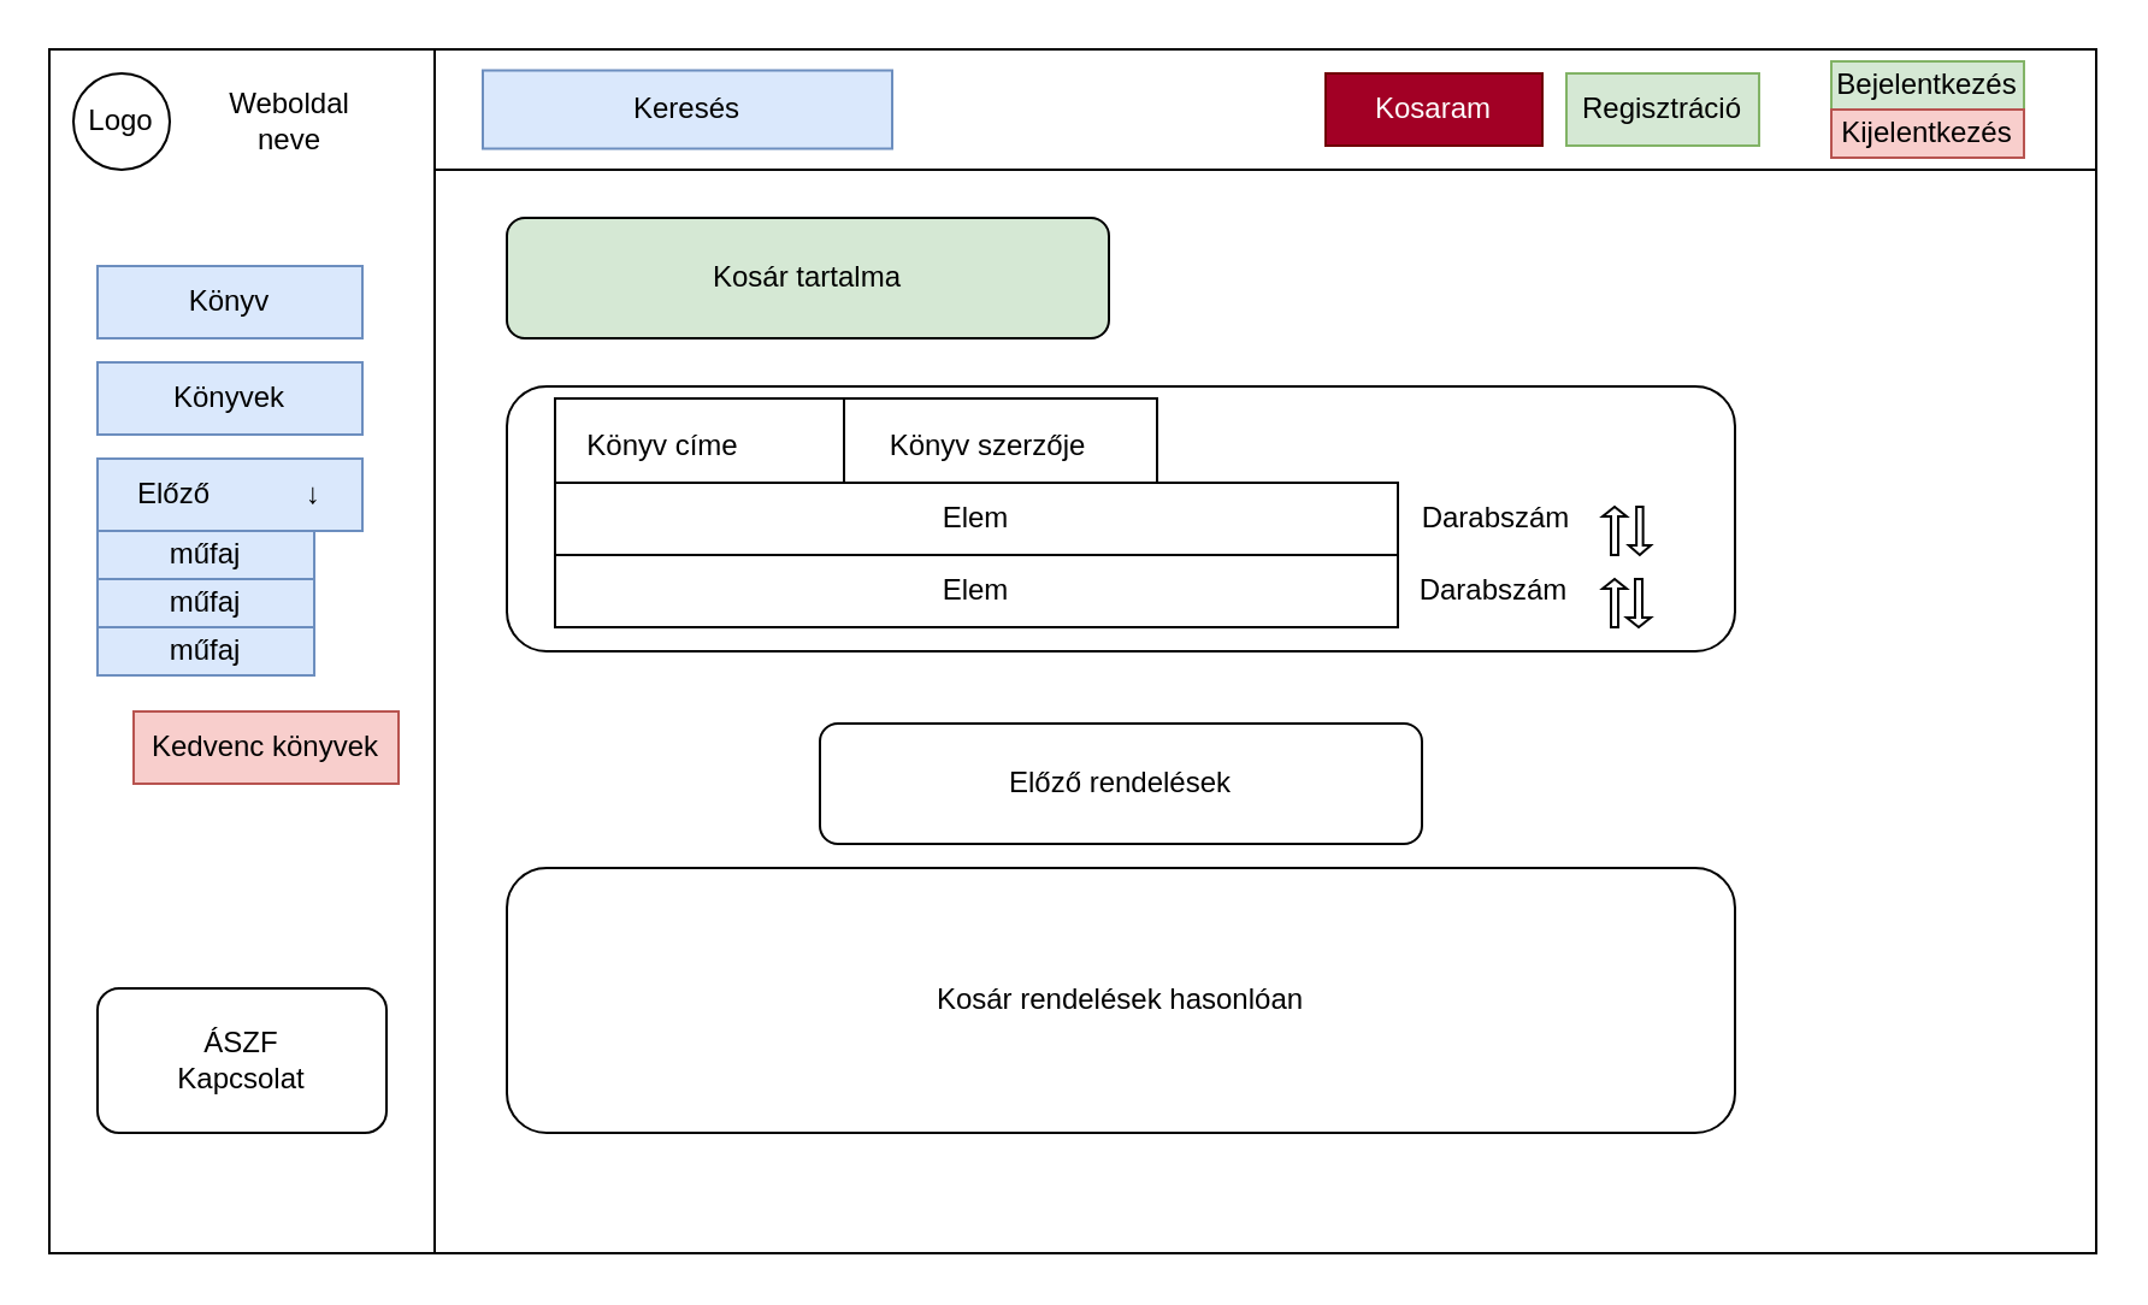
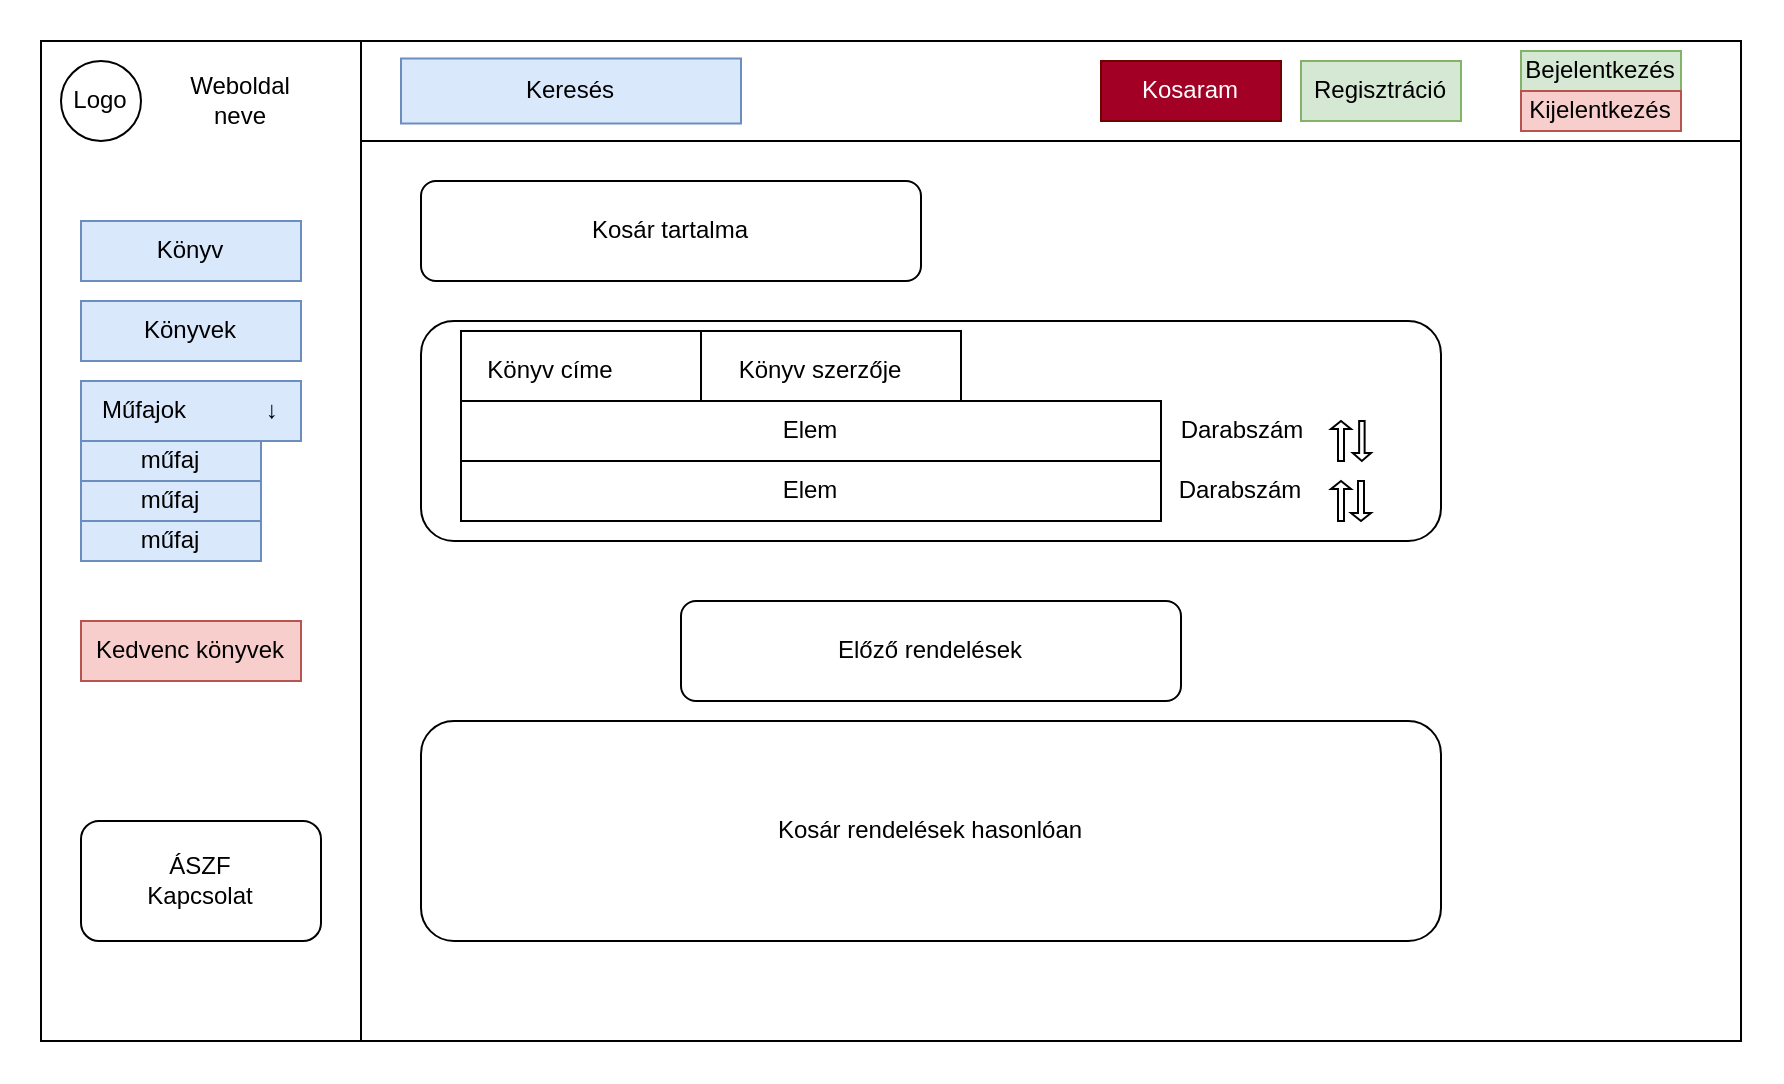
  <mxCell id="0" />
  <mxCell id="1" parent="0" />
  <mxCell id="2" value="" style="rounded=0;whiteSpace=wrap;html=1;" parent="1" vertex="1"><mxGeometry width="850" height="500" as="geometry" x="20" y="20" /></mxCell>
  <mxCell id="3" value="" style="rounded=1;whiteSpace=wrap;html=1;" vertex="1" parent="1"><mxGeometry x="210" y="160" width="510" height="110" as="geometry" /></mxCell>
  <mxCell id="4" value="" style="rounded=0;whiteSpace=wrap;html=1;" vertex="1" parent="1"><mxGeometry x="230" y="165" width="250" height="35" as="geometry" /></mxCell>
  <mxCell id="5" value="" style="rounded=0;whiteSpace=wrap;html=1;" parent="1" vertex="1"><mxGeometry width="160" height="500" as="geometry" x="20" y="20" /></mxCell>
  <mxCell id="6" value="" style="rounded=0;whiteSpace=wrap;html=1;" parent="1" vertex="1"><mxGeometry x="180" width="690" height="50" as="geometry" y="20" /></mxCell>
  <mxCell id="7" value="Logo" style="ellipse;whiteSpace=wrap;html=1;" parent="1" vertex="1"><mxGeometry x="30" y="30" width="40" height="40" as="geometry" /></mxCell>
  <mxCell id="8" value="Weboldal neve" style="text;html=1;strokeColor=none;fillColor=none;align=center;verticalAlign=middle;whiteSpace=wrap;rounded=0;" parent="1" vertex="1"><mxGeometry x="80" y="35" width="80" height="30" as="geometry" /></mxCell>
  <mxCell id="9" value="Könyv" style="text;html=1;strokeColor=#6c8ebf;fillColor=#dae8fc;align=center;verticalAlign=middle;whiteSpace=wrap;rounded=0;" parent="1" vertex="1"><mxGeometry x="40" y="110" width="110" height="30" as="geometry" /></mxCell>
  <mxCell id="10" value="Könyvek" style="text;html=1;strokeColor=#6c8ebf;fillColor=#dae8fc;align=center;verticalAlign=middle;whiteSpace=wrap;rounded=0;" parent="1" vertex="1"><mxGeometry x="40" y="150" width="110" height="30" as="geometry" /></mxCell>
- <mxCell id="11" value="Előző&amp;nbsp; &amp;nbsp; &amp;nbsp; &amp;nbsp; &amp;nbsp; &amp;nbsp;&amp;nbsp;↓" style="text;html=1;strokeColor=#6c8ebf;fillColor=#dae8fc;align=center;verticalAlign=middle;whiteSpace=wrap;rounded=0;" parent="1" vertex="1"><mxGeometry x="40" y="190" width="110" height="30" as="geometry" /></mxCell>
- <mxCell id="12" value="Kedvenc könyvek" style="rounded=0;whiteSpace=wrap;html=1;fillColor=#f8cecc;strokeColor=#b85450;" parent="1" vertex="1"><mxGeometry x="55" y="295" width="110" height="30" as="geometry" /></mxCell>
+ <mxCell id="11" value="Műfajok&amp;nbsp; &amp;nbsp; &amp;nbsp; &amp;nbsp; &amp;nbsp; &amp;nbsp;&amp;nbsp;↓" style="text;html=1;strokeColor=#6c8ebf;fillColor=#dae8fc;align=center;verticalAlign=middle;whiteSpace=wrap;rounded=0;" parent="1" vertex="1"><mxGeometry x="40" y="190" width="110" height="30" as="geometry" /></mxCell>
+ <mxCell id="12" value="Kedvenc könyvek" style="rounded=0;whiteSpace=wrap;html=1;fillColor=#f8cecc;strokeColor=#b85450;" parent="1" vertex="1"><mxGeometry x="40" y="310" width="110" height="30" as="geometry" /></mxCell>
  <mxCell id="13" value="Regisztráció" style="text;html=1;strokeColor=#82b366;fillColor=#d5e8d4;align=center;verticalAlign=middle;whiteSpace=wrap;rounded=0;" parent="1" vertex="1"><mxGeometry x="650" y="30" width="80" height="30" as="geometry" /></mxCell>
  <mxCell id="14" value="Bejelentkezés" style="text;html=1;strokeColor=#82b366;fillColor=#d5e8d4;align=center;verticalAlign=middle;whiteSpace=wrap;rounded=0;" parent="1" vertex="1"><mxGeometry x="760" y="25" width="80" height="20" as="geometry" /></mxCell>
  <mxCell id="15" value="Kijelentkezés" style="text;html=1;strokeColor=#b85450;fillColor=#f8cecc;align=center;verticalAlign=middle;whiteSpace=wrap;rounded=0;" parent="1" vertex="1"><mxGeometry x="760" y="45" width="80" height="20" as="geometry" /></mxCell>
  <mxCell id="16" value="ÁSZF&lt;br&gt;Kapcsolat" style="whiteSpace=wrap;html=1;rounded=1;" parent="1" vertex="1"><mxGeometry x="40" y="410" width="120" height="60" as="geometry" /></mxCell>
  <mxCell id="17" value="Keresés" style="rounded=0;whiteSpace=wrap;html=1;fillColor=#dae8fc;strokeColor=#6c8ebf;" parent="1" vertex="1"><mxGeometry x="200" y="28.75" width="170" height="32.5" as="geometry" /></mxCell>
  <mxCell id="18" value="Kosaram" style="rounded=0;whiteSpace=wrap;html=1;fillColor=#a20025;strokeColor=#6F0000;fontColor=#ffffff;" parent="1" vertex="1"><mxGeometry x="550" y="30" width="90" height="30" as="geometry" /></mxCell>
  <mxCell id="19" value="műfaj" style="rounded=0;whiteSpace=wrap;html=1;fillColor=#dae8fc;strokeColor=#6c8ebf;" parent="1" vertex="1"><mxGeometry x="40" y="220" width="90" height="20" as="geometry" /></mxCell>
  <mxCell id="20" value="műfaj" style="rounded=0;whiteSpace=wrap;html=1;fillColor=#dae8fc;strokeColor=#6c8ebf;" parent="1" vertex="1"><mxGeometry x="40" y="240" width="90" height="20" as="geometry" /></mxCell>
  <mxCell id="21" value="műfaj" style="rounded=0;whiteSpace=wrap;html=1;fillColor=#dae8fc;strokeColor=#6c8ebf;" parent="1" vertex="1"><mxGeometry x="40" y="260" width="90" height="20" as="geometry" /></mxCell>
  <mxCell id="22" value="Előző rendelések" style="rounded=1;whiteSpace=wrap;html=1;" vertex="1" parent="1"><mxGeometry x="340" y="300" width="250" height="50" as="geometry" /></mxCell>
- <mxCell id="23" value="Kosár tartalma" style="rounded=1;whiteSpace=wrap;html=1;fillColor=#d5e8d4;" vertex="1" parent="1"><mxGeometry x="210" y="90" width="250" height="50" as="geometry" /></mxCell>
+ <mxCell id="23" value="Kosár tartalma" style="rounded=1;whiteSpace=wrap;html=1;" vertex="1" parent="1"><mxGeometry x="210" y="90" width="250" height="50" as="geometry" /></mxCell>
  <mxCell id="24" value="Könyv címe" style="text;html=1;strokeColor=none;fillColor=none;align=center;verticalAlign=middle;whiteSpace=wrap;rounded=0;" vertex="1" parent="1"><mxGeometry x="230" y="170" width="90" height="30" as="geometry" /></mxCell>
  <mxCell id="25" value="" style="group" vertex="1" connectable="0" parent="1"><mxGeometry x="660" y="190" width="20" height="40" as="geometry" /></mxCell>
  <mxCell id="26" value="" style="shape=singleArrow;direction=north;whiteSpace=wrap;html=1;" vertex="1" parent="25"><mxGeometry x="5" y="20" width="10" height="20" as="geometry" /></mxCell>
  <mxCell id="27" value="" style="rounded=0;whiteSpace=wrap;html=1;" vertex="1" parent="1"><mxGeometry x="350" y="165" width="130" height="35" as="geometry" /></mxCell>
  <mxCell id="28" value="Könyv szerzője" style="text;html=1;strokeColor=none;fillColor=none;align=center;verticalAlign=middle;whiteSpace=wrap;rounded=0;" vertex="1" parent="1"><mxGeometry x="360" y="170" width="100" height="30" as="geometry" /></mxCell>
  <mxCell id="29" value="&lt;br&gt;&lt;br&gt;Elem" style="rounded=0;whiteSpace=wrap;html=1;" vertex="1" parent="1"><mxGeometry x="230" y="200" width="350" height="60" as="geometry" /></mxCell>
  <mxCell id="30" value="" style="group" vertex="1" connectable="0" parent="1"><mxGeometry x="580" y="200" width="105" height="30" as="geometry" /></mxCell>
  <mxCell id="31" value="Darabszám" style="text;html=1;strokeColor=none;fillColor=none;align=center;verticalAlign=middle;whiteSpace=wrap;rounded=0;" vertex="1" parent="30"><mxGeometry width="82.174" height="30" as="geometry" /></mxCell>
  <mxCell id="32" value="" style="shape=singleArrow;direction=south;whiteSpace=wrap;html=1;" vertex="1" parent="30"><mxGeometry x="95.87" y="10" width="9.13" height="20" as="geometry" /></mxCell>
  <mxCell id="33" value="Darabszám" style="text;html=1;strokeColor=none;fillColor=none;align=center;verticalAlign=middle;whiteSpace=wrap;rounded=0;" vertex="1" parent="1"><mxGeometry x="570" y="230" width="100" height="30" as="geometry" /></mxCell>
  <mxCell id="34" value="" style="shape=singleArrow;direction=south;whiteSpace=wrap;html=1;" vertex="1" parent="1"><mxGeometry x="675" y="240" width="10" height="20" as="geometry" /></mxCell>
  <mxCell id="35" value="" style="shape=singleArrow;direction=north;whiteSpace=wrap;html=1;" vertex="1" parent="1"><mxGeometry x="665" y="240" width="10" height="20" as="geometry" /></mxCell>
  <mxCell id="36" value="Elem" style="rounded=0;whiteSpace=wrap;html=1;" vertex="1" parent="1"><mxGeometry x="230" y="200" width="350" height="30" as="geometry" /></mxCell>
  <mxCell id="37" value="Kosár rendelések hasonlóan" style="rounded=1;whiteSpace=wrap;html=1;" vertex="1" parent="1"><mxGeometry x="210" y="360" width="510" height="110" as="geometry" /></mxCell>
